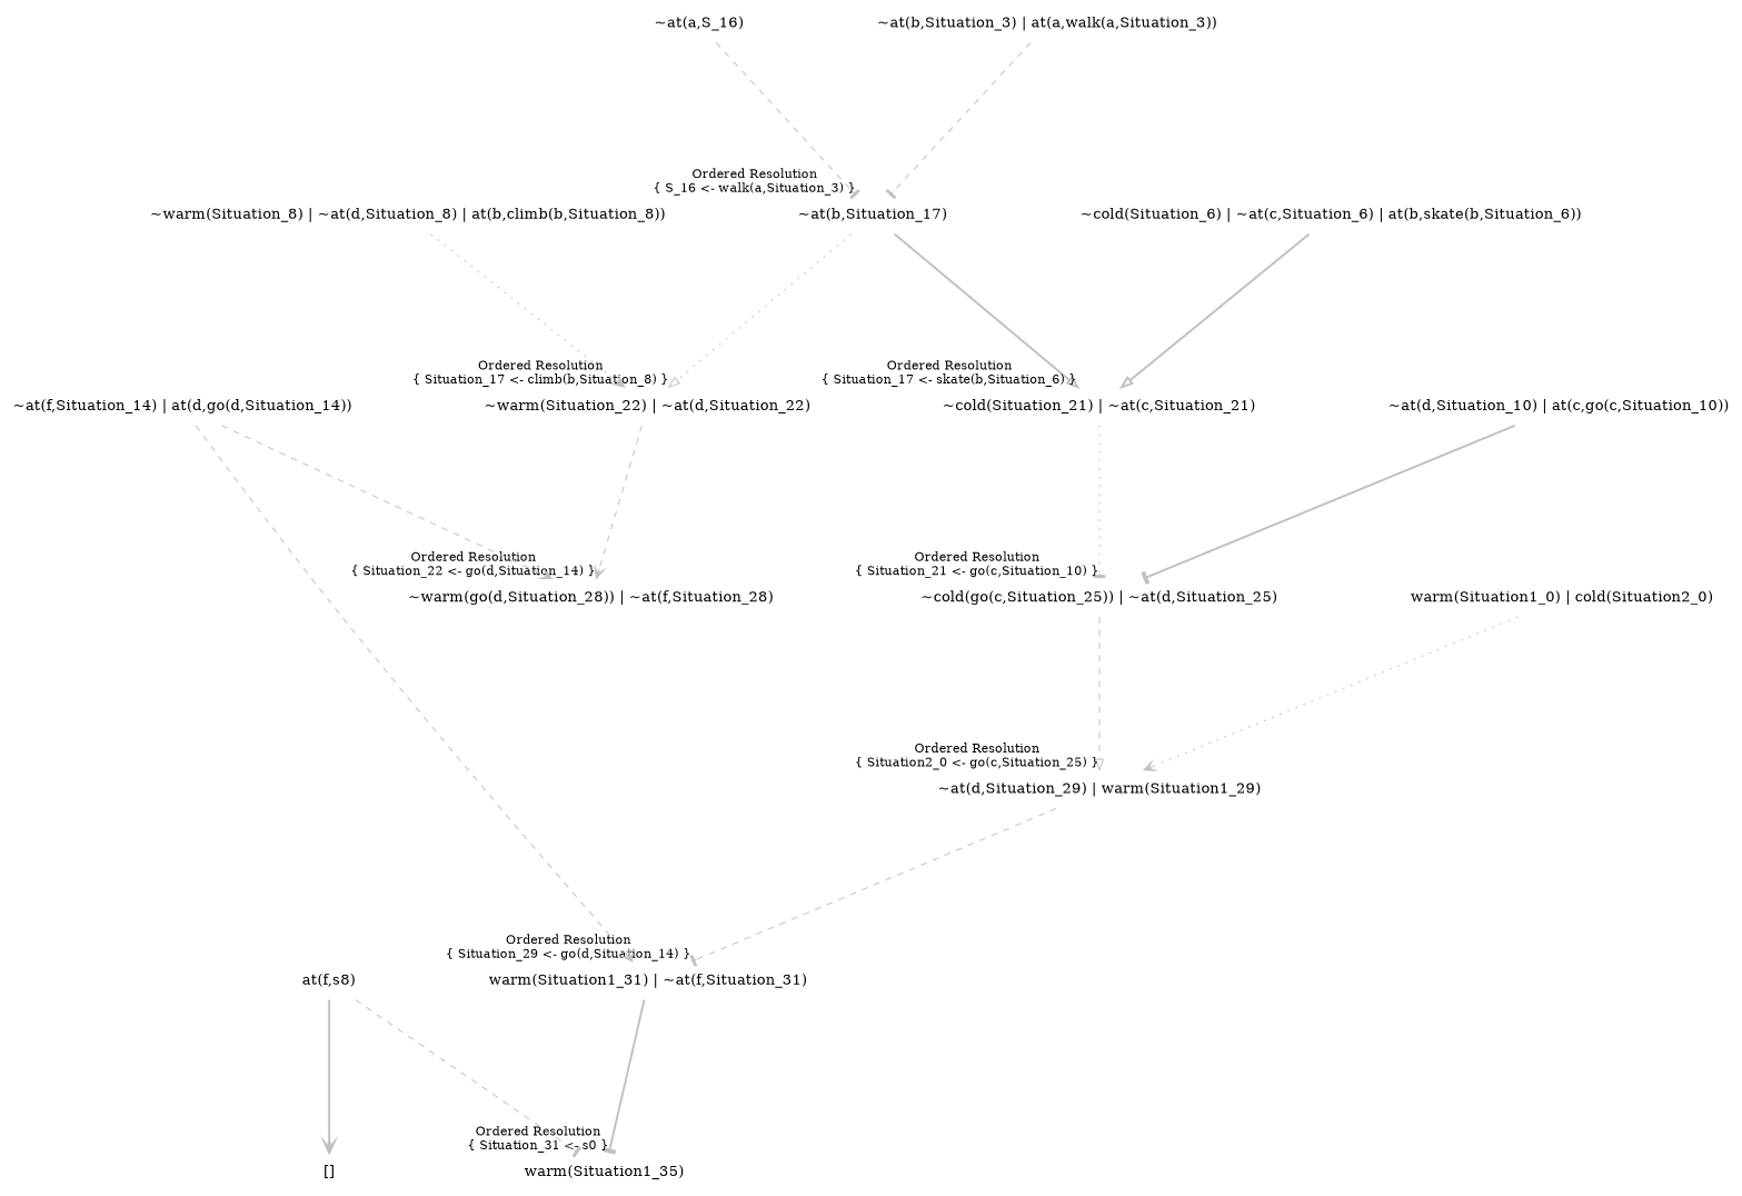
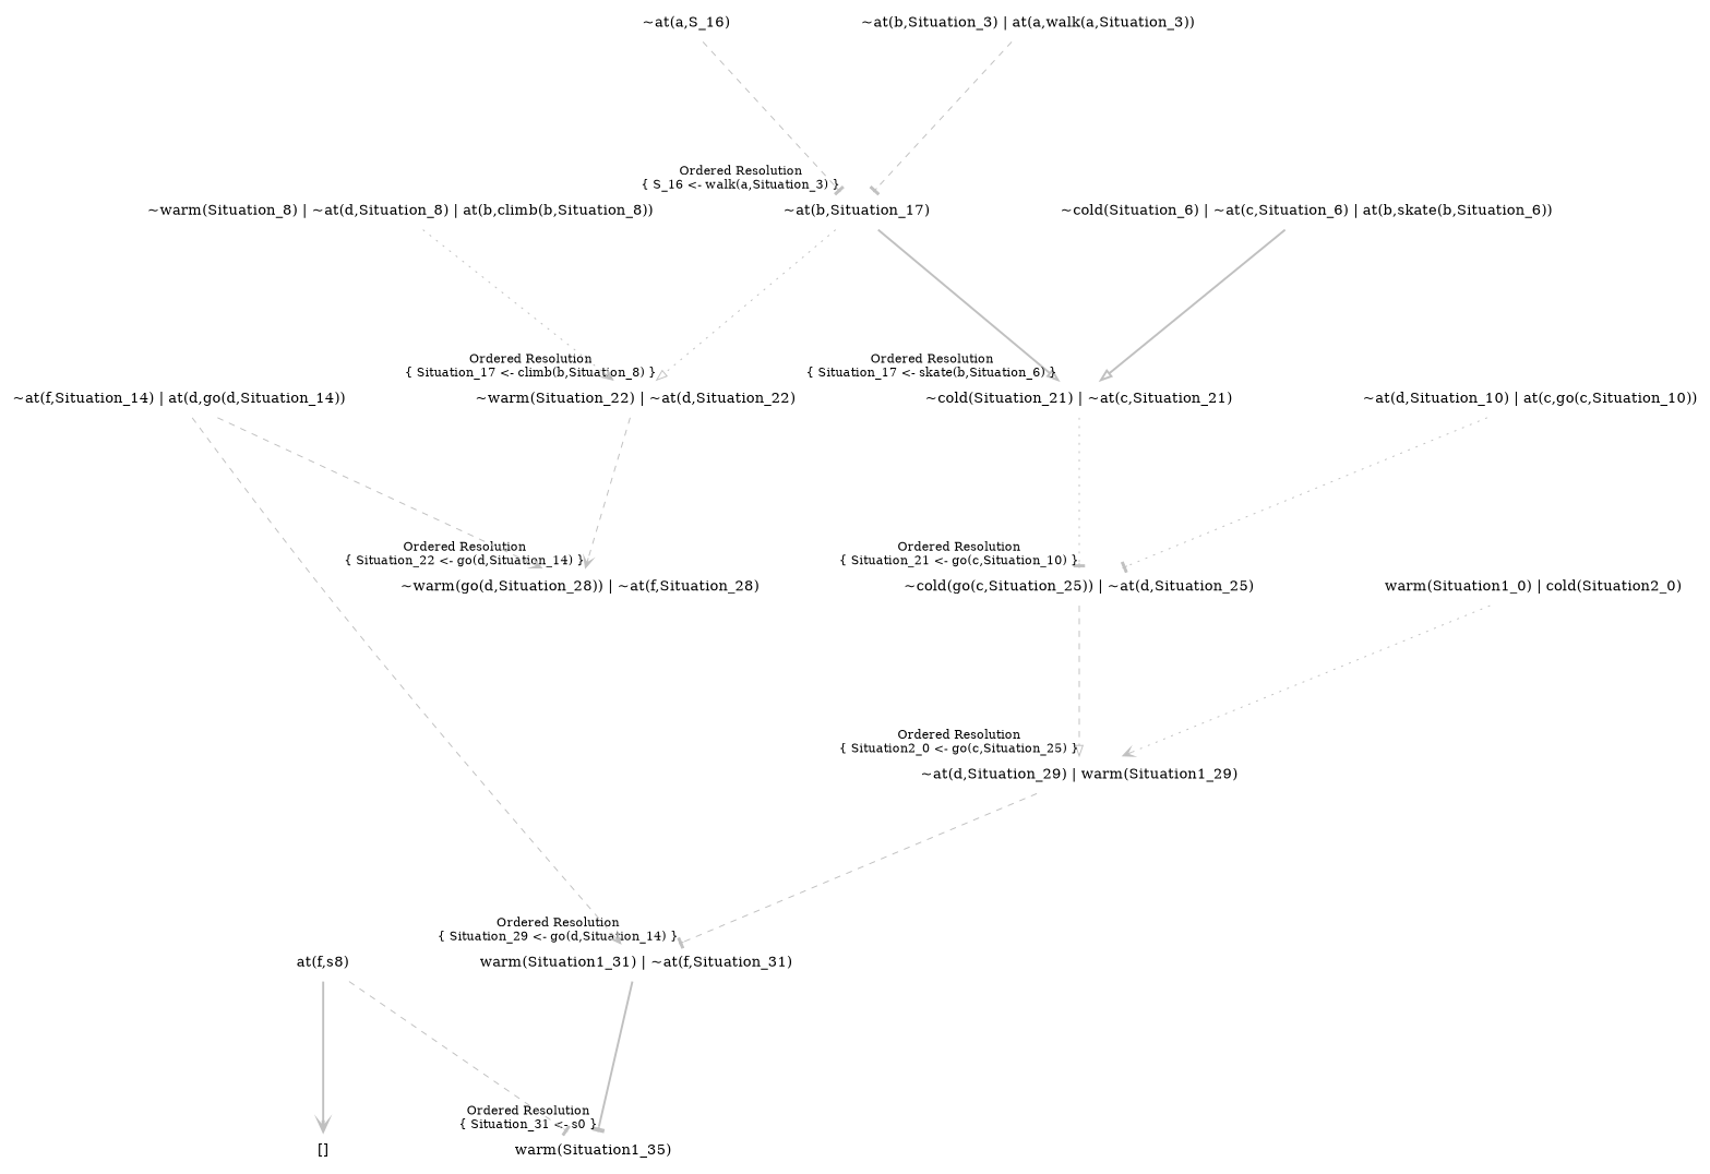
  digraph {
    nodesep=1.5
    ranksep=2
    node [color=deeppink shape=plaintext]
    edge [arrowhead=tee color=gray style=dashed]
    "[]" [color=brown]
    "warm(Situation1_35)" [color=darkorange]
    "warm(Situation1_31) | ~at(f,Situation_31)"
    "~at(d,Situation_29) | warm(Situation1_29)"
    "~cold(go(c,Situation_25)) | ~at(d,Situation_25)"
    "~cold(Situation_21) | ~at(c,Situation_21)"
    "~at(b,Situation_17)" [color=black]
    "~warm(Situation_22) | ~at(d,Situation_22)" [color=black]
    "~warm(go(d,Situation_28)) | ~at(f,Situation_28)" [color=black]
    "~at(a,S_16)" [color=brown]
    "~at(b,Situation_3) | at(a,walk(a,Situation_3))"
    "~cold(Situation_6) | ~at(c,Situation_6) | at(b,skate(b,Situation_6))" [color=brown]
    "~at(d,Situation_10) | at(c,go(c,Situation_10))" [color=darkorange]
    "warm(Situation1_0) | cold(Situation2_0)"
    "~at(f,Situation_14) | at(d,go(d,Situation_14))" [color=darkorange]
    n16 [color=black label="at(f,s8)"]
    "~warm(Situation_8) | ~at(d,Situation_8) | at(b,climb(b,Situation_8))" [color=black]
    "warm(Situation1_31) | ~at(f,Situation_31)" -> "warm(Situation1_35)" [headlabel="Ordered Resolution\n{ Situation_31 <- s0 }" labeldistance=6 labelfontcolor=black labelfontsize=12 style=bold]
    "~at(d,Situation_29) | warm(Situation1_29)" -> "warm(Situation1_31) | ~at(f,Situation_31)" [headlabel="Ordered Resolution\n{ Situation_29 <- go(d,Situation_14) }" labeldistance=6 labelfontcolor=black labelfontsize=12]
    "~cold(go(c,Situation_25)) | ~at(d,Situation_25)" -> "~at(d,Situation_29) | warm(Situation1_29)" [arrowhead=onormal headlabel="Ordered Resolution\n{ Situation2_0 <- go(c,Situation_25) }" labeldistance=6 labelfontcolor=black labelfontsize=12]
    "~cold(Situation_21) | ~at(c,Situation_21)" -> "~cold(go(c,Situation_25)) | ~at(d,Situation_25)" [headlabel="Ordered Resolution\n{ Situation_21 <- go(c,Situation_10) }" labeldistance=6 labelfontcolor=black labelfontsize=12 style=dotted]
    "~at(b,Situation_17)" -> "~cold(Situation_21) | ~at(c,Situation_21)" [arrowhead=onormal headlabel="Ordered Resolution\n{ Situation_17 <- skate(b,Situation_6) }" labeldistance=6 labelfontcolor=black labelfontsize=12 style=bold]
    "~at(b,Situation_17)" -> "~warm(Situation_22) | ~at(d,Situation_22)" [arrowhead=onormal headlabel="Ordered Resolution\n{ Situation_17 <- climb(b,Situation_8) }" labeldistance=6 labelfontcolor=black labelfontsize=12 style=dotted]
    "~warm(Situation_22) | ~at(d,Situation_22)" -> "~warm(go(d,Situation_28)) | ~at(f,Situation_28)" [arrowhead=vee headlabel="Ordered Resolution\n{ Situation_22 <- go(d,Situation_14) }" labeldistance=6 labelfontcolor=black labelfontsize=12]
    "~at(a,S_16)" -> "~at(b,Situation_17)" [headlabel="Ordered Resolution\n{ S_16 <- walk(a,Situation_3) }" labeldistance=6 labelfontcolor=black labelfontsize=12]
    "~at(b,Situation_3) | at(a,walk(a,Situation_3))" -> "~at(b,Situation_17)"
    "~cold(Situation_6) | ~at(c,Situation_6) | at(b,skate(b,Situation_6))" -> "~cold(Situation_21) | ~at(c,Situation_21)" [arrowhead=onormal style=bold]
-   "~at(d,Situation_10) | at(c,go(c,Situation_10))" -> "~cold(go(c,Situation_25)) | ~at(d,Situation_25)" [style=bold]
+   "~at(d,Situation_10) | at(c,go(c,Situation_10))" -> "~cold(go(c,Situation_25)) | ~at(d,Situation_25)" [style=dotted]
    "warm(Situation1_0) | cold(Situation2_0)" -> "~at(d,Situation_29) | warm(Situation1_29)" [arrowhead=vee style=dotted]
    "~at(f,Situation_14) | at(d,go(d,Situation_14))" -> "warm(Situation1_31) | ~at(f,Situation_31)" [arrowhead=vee]
    "~at(f,Situation_14) | at(d,go(d,Situation_14))" -> "~warm(go(d,Situation_28)) | ~at(f,Situation_28)" [arrowhead=vee]
    n16 -> "[]" [arrowhead=vee style=bold]
    n16 -> "warm(Situation1_35)"
    "~warm(Situation_8) | ~at(d,Situation_8) | at(b,climb(b,Situation_8))" -> "~warm(Situation_22) | ~at(d,Situation_22)" [arrowhead=vee style=dotted]
  }
